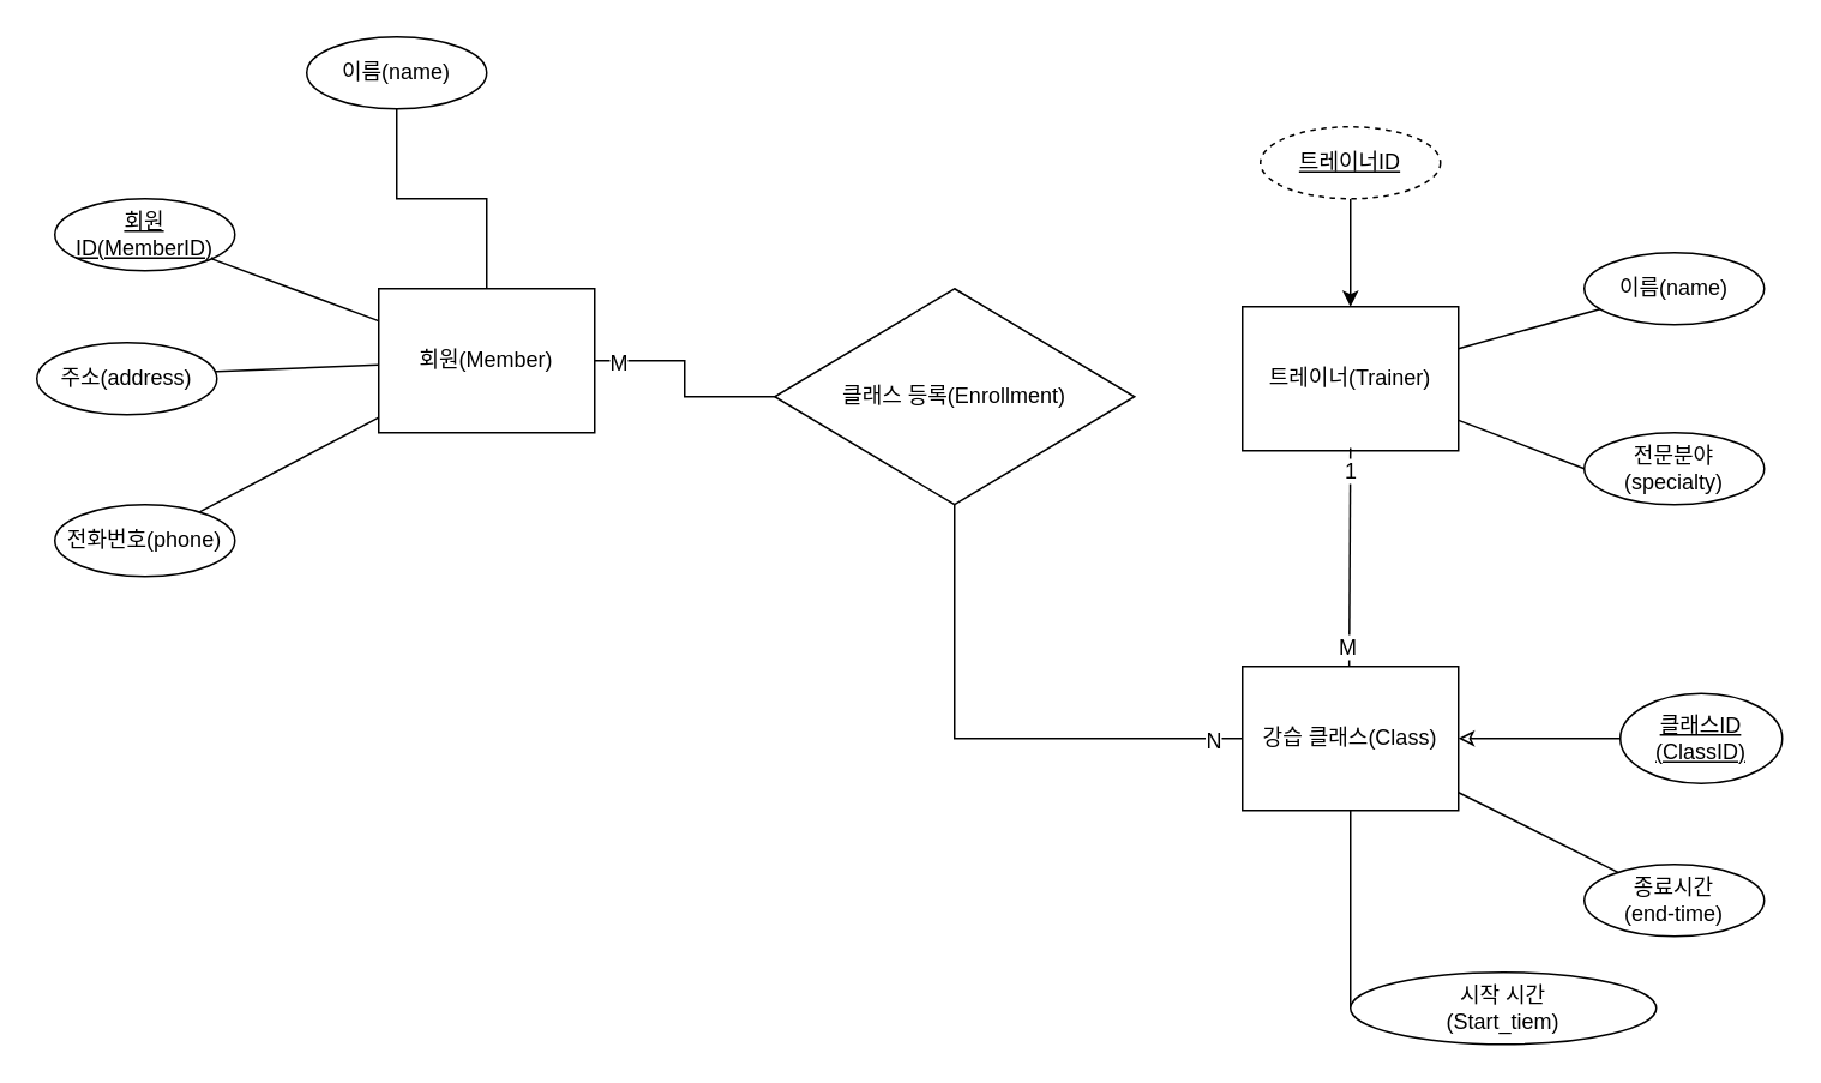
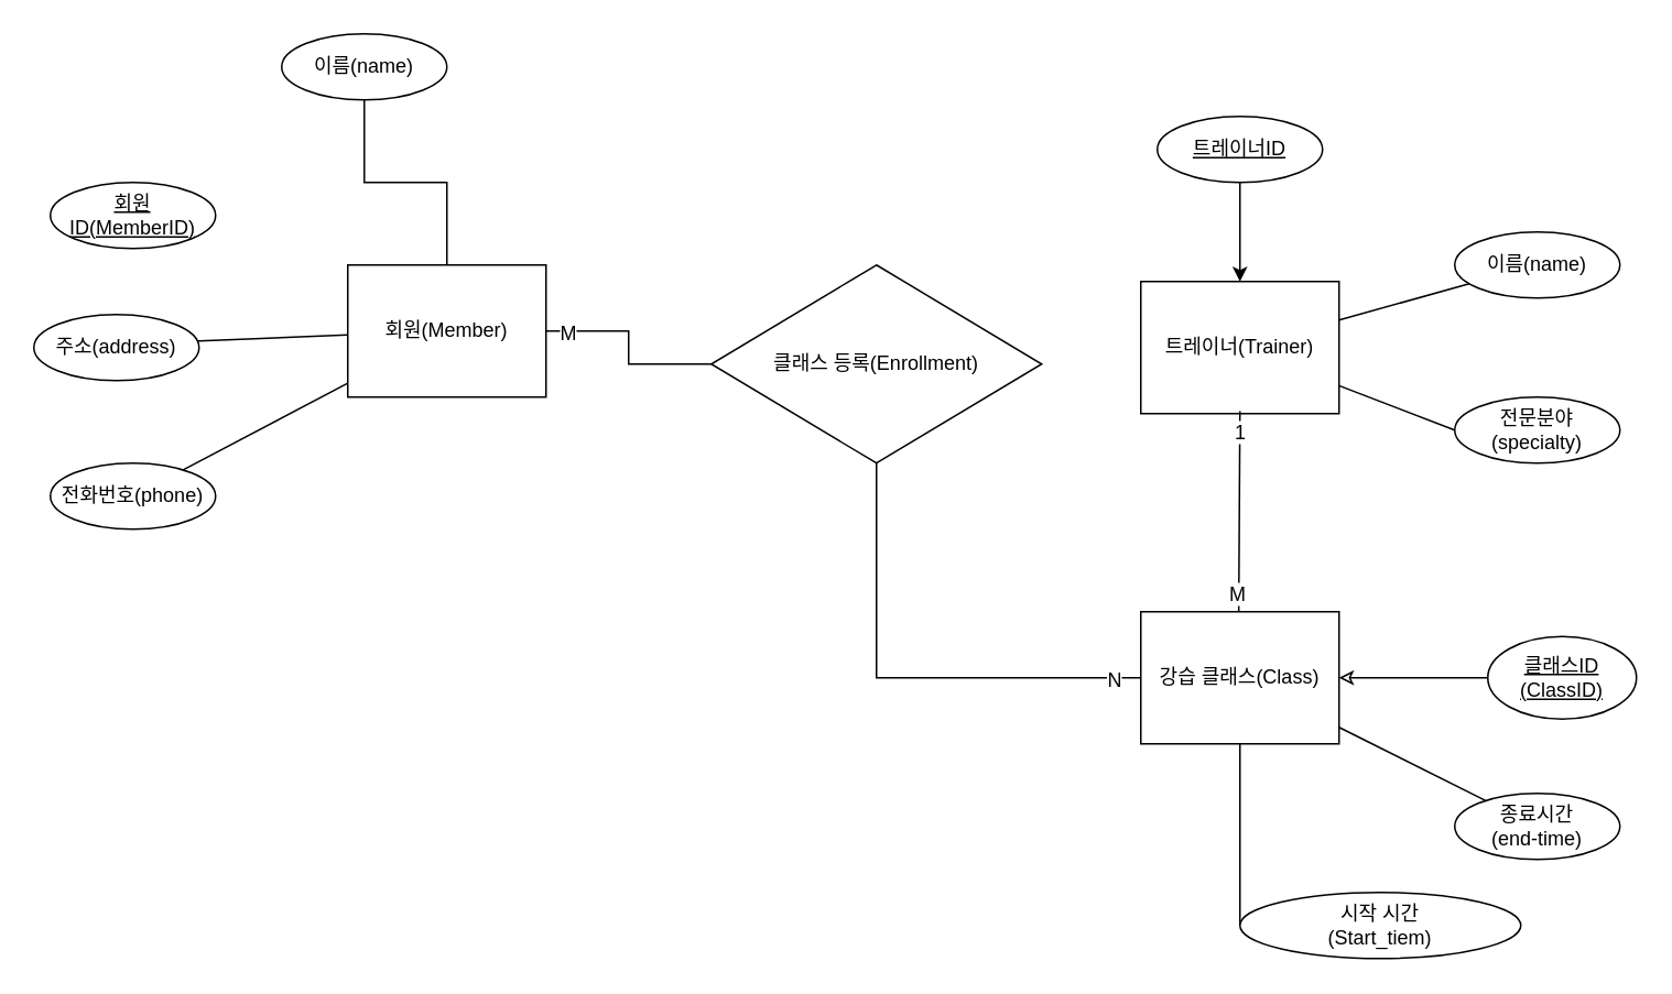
  <mxCell id="0" />
  <mxCell id="1" parent="0" />
  <mxCell id="2" value="" style="edgeStyle=orthogonalEdgeStyle;rounded=0;orthogonalLoop=1;jettySize=auto;html=1;endArrow=none;endFill=0;" edge="1" parent="1" source="4" target="22"><mxGeometry relative="1" as="geometry" /></mxCell>
  <mxCell id="3" value="" style="edgeStyle=orthogonalEdgeStyle;rounded=0;orthogonalLoop=1;jettySize=auto;html=1;endArrow=none;endFill=0;" edge="1" parent="1" source="4" target="28"><mxGeometry relative="1" as="geometry" /></mxCell>
  <mxCell id="4" value="회원(Member)" style="whiteSpace=wrap;html=1;align=center;" vertex="1" parent="1"><mxGeometry x="210" y="160" width="120" height="80" as="geometry" /></mxCell>
- <mxCell id="5" value="" style="rounded=0;orthogonalLoop=1;jettySize=auto;html=1;endArrow=none;endFill=0;" edge="1" parent="1" source="6" target="4"><mxGeometry relative="1" as="geometry" /></mxCell>
  <mxCell id="6" value="&lt;u&gt;회원ID(MemberID)&lt;/u&gt;" style="ellipse;whiteSpace=wrap;html=1;align=center;" vertex="1" parent="1"><mxGeometry x="30" y="110" width="100" height="40" as="geometry" /></mxCell>
  <mxCell id="7" style="rounded=0;orthogonalLoop=1;jettySize=auto;html=1;exitX=0;exitY=0.5;exitDx=0;exitDy=0;endArrow=none;endFill=0;" edge="1" parent="1" source="8" target="4"><mxGeometry relative="1" as="geometry" /></mxCell>
  <mxCell id="8" value="주소(address)" style="ellipse;whiteSpace=wrap;html=1;align=center;" vertex="1" parent="1"><mxGeometry x="20" y="190" width="100" height="40" as="geometry" /></mxCell>
  <mxCell id="9" value="" style="rounded=0;orthogonalLoop=1;jettySize=auto;html=1;endArrow=none;endFill=0;" edge="1" parent="1" source="10" target="4"><mxGeometry relative="1" as="geometry" /></mxCell>
  <mxCell id="10" value="전화번호(phone)" style="ellipse;whiteSpace=wrap;html=1;align=center;" vertex="1" parent="1"><mxGeometry x="30" y="280" width="100" height="40" as="geometry" /></mxCell>
  <mxCell id="11" value="트레이너(Trainer)" style="whiteSpace=wrap;html=1;align=center;" vertex="1" parent="1"><mxGeometry x="690" y="170" width="120" height="80" as="geometry" /></mxCell>
  <mxCell id="12" value="" style="rounded=0;orthogonalLoop=1;jettySize=auto;html=1;endArrow=none;endFill=0;" edge="1" parent="1" source="13" target="11"><mxGeometry relative="1" as="geometry" /></mxCell>
  <mxCell id="13" value="이름(name)" style="ellipse;whiteSpace=wrap;html=1;align=center;" vertex="1" parent="1"><mxGeometry x="880" y="140" width="100" height="40" as="geometry" /></mxCell>
  <mxCell id="14" style="rounded=0;orthogonalLoop=1;jettySize=auto;html=1;exitX=0;exitY=0.5;exitDx=0;exitDy=0;endArrow=none;endFill=0;" edge="1" parent="1" source="15" target="11"><mxGeometry relative="1" as="geometry" /></mxCell>
  <mxCell id="15" value="전문분야(specialty)" style="ellipse;whiteSpace=wrap;html=1;align=center;" vertex="1" parent="1"><mxGeometry x="880" y="240" width="100" height="40" as="geometry" /></mxCell>
  <mxCell id="16" style="edgeStyle=orthogonalEdgeStyle;rounded=0;orthogonalLoop=1;jettySize=auto;html=1;entryX=0.5;entryY=1;entryDx=0;entryDy=0;endArrow=none;endFill=0;" edge="1" parent="1" source="17" target="22"><mxGeometry relative="1" as="geometry" /></mxCell>
  <mxCell id="17" value="강습 클래스(Class)" style="whiteSpace=wrap;html=1;align=center;" vertex="1" parent="1"><mxGeometry x="690" y="370" width="120" height="80" as="geometry" /></mxCell>
  <mxCell id="18" style="rounded=0;orthogonalLoop=1;jettySize=auto;html=1;exitX=0;exitY=0.5;exitDx=0;exitDy=0;endArrow=none;endFill=0;" edge="1" parent="1" source="19" target="17"><mxGeometry relative="1" as="geometry" /></mxCell>
  <mxCell id="19" value="시작 시간&lt;div&gt;(Start_tiem)&lt;/div&gt;" style="ellipse;whiteSpace=wrap;html=1;align=center;" vertex="1" parent="1"><mxGeometry x="750" y="540" width="170" height="40" as="geometry" /></mxCell>
  <mxCell id="20" value="" style="rounded=0;orthogonalLoop=1;jettySize=auto;html=1;endArrow=none;endFill=0;" edge="1" parent="1" source="21" target="17"><mxGeometry relative="1" as="geometry" /></mxCell>
  <mxCell id="21" value="종료시간&lt;div&gt;(end-time)&lt;/div&gt;" style="ellipse;whiteSpace=wrap;html=1;align=center;" vertex="1" parent="1"><mxGeometry x="880" y="480" width="100" height="40" as="geometry" /></mxCell>
  <mxCell id="22" value="클래스 등록(Enrollment)" style="shape=rhombus;perimeter=rhombusPerimeter;whiteSpace=wrap;html=1;align=center;" vertex="1" parent="1"><mxGeometry x="430" y="160" width="200" height="120" as="geometry" /></mxCell>
  <mxCell id="23" value="" style="endArrow=none;html=1;rounded=0;entryX=0.459;entryY=-0.005;entryDx=0;entryDy=0;entryPerimeter=0;exitX=0.465;exitY=0.982;exitDx=0;exitDy=0;exitPerimeter=0;" edge="1" parent="1"><mxGeometry relative="1" as="geometry"><mxPoint x="750" y="248.56" as="sourcePoint" /><mxPoint x="749.28" y="370" as="targetPoint" /></mxGeometry></mxCell>
  <mxCell id="24" value="M" style="resizable=0;html=1;whiteSpace=wrap;align=right;verticalAlign=bottom;labelBackgroundColor=default;" connectable="0" vertex="1" parent="23"><mxGeometry x="1" relative="1" as="geometry"><mxPoint x="6" y="-2" as="offset" /></mxGeometry></mxCell>
  <mxCell id="25" value="1" style="resizable=0;html=1;whiteSpace=wrap;align=right;verticalAlign=bottom;labelBackgroundColor=default;" connectable="0" vertex="1" parent="1"><mxGeometry x="755" y="269.997" as="geometry" /></mxCell>
  <mxCell id="26" value="N" style="resizable=0;html=1;whiteSpace=wrap;align=right;verticalAlign=bottom;labelBackgroundColor=default;" connectable="0" vertex="1" parent="1"><mxGeometry x="680" y="419.997" as="geometry" /></mxCell>
  <mxCell id="27" value="M" style="resizable=0;html=1;whiteSpace=wrap;align=right;verticalAlign=bottom;labelBackgroundColor=default;" connectable="0" vertex="1" parent="1"><mxGeometry x="350" y="209.997" as="geometry" /></mxCell>
  <mxCell id="28" value="이름(name)" style="ellipse;whiteSpace=wrap;html=1;align=center;" vertex="1" parent="1"><mxGeometry x="170" y="20" width="100" height="40" as="geometry" /></mxCell>
  <mxCell id="29" value="" style="edgeStyle=orthogonalEdgeStyle;rounded=0;orthogonalLoop=1;jettySize=auto;html=1;endArrow=classic;endFill=0;" edge="1" parent="1" source="30" target="17"><mxGeometry relative="1" as="geometry" /></mxCell>
  <mxCell id="30" value="&lt;u&gt;클래스ID&lt;/u&gt;&lt;div&gt;&lt;u&gt;(ClassID)&lt;/u&gt;&lt;/div&gt;" style="ellipse;whiteSpace=wrap;html=1;align=center;" vertex="1" parent="1"><mxGeometry x="900" y="385" width="90" height="50" as="geometry" /></mxCell>
  <mxCell id="31" value="" style="edgeStyle=orthogonalEdgeStyle;rounded=0;orthogonalLoop=1;jettySize=auto;html=1;" edge="1" parent="1" source="32" target="11"><mxGeometry relative="1" as="geometry" /></mxCell>
- <mxCell id="32" value="&lt;u&gt;트레이너ID&lt;/u&gt;" style="ellipse;whiteSpace=wrap;html=1;align=center;dashed=1;" vertex="1" parent="1"><mxGeometry x="700" y="70" width="100" height="40" as="geometry" /></mxCell>
+ <mxCell id="32" value="&lt;u&gt;트레이너ID&lt;/u&gt;" style="ellipse;whiteSpace=wrap;html=1;align=center;" vertex="1" parent="1"><mxGeometry x="700" y="70" width="100" height="40" as="geometry" /></mxCell>
